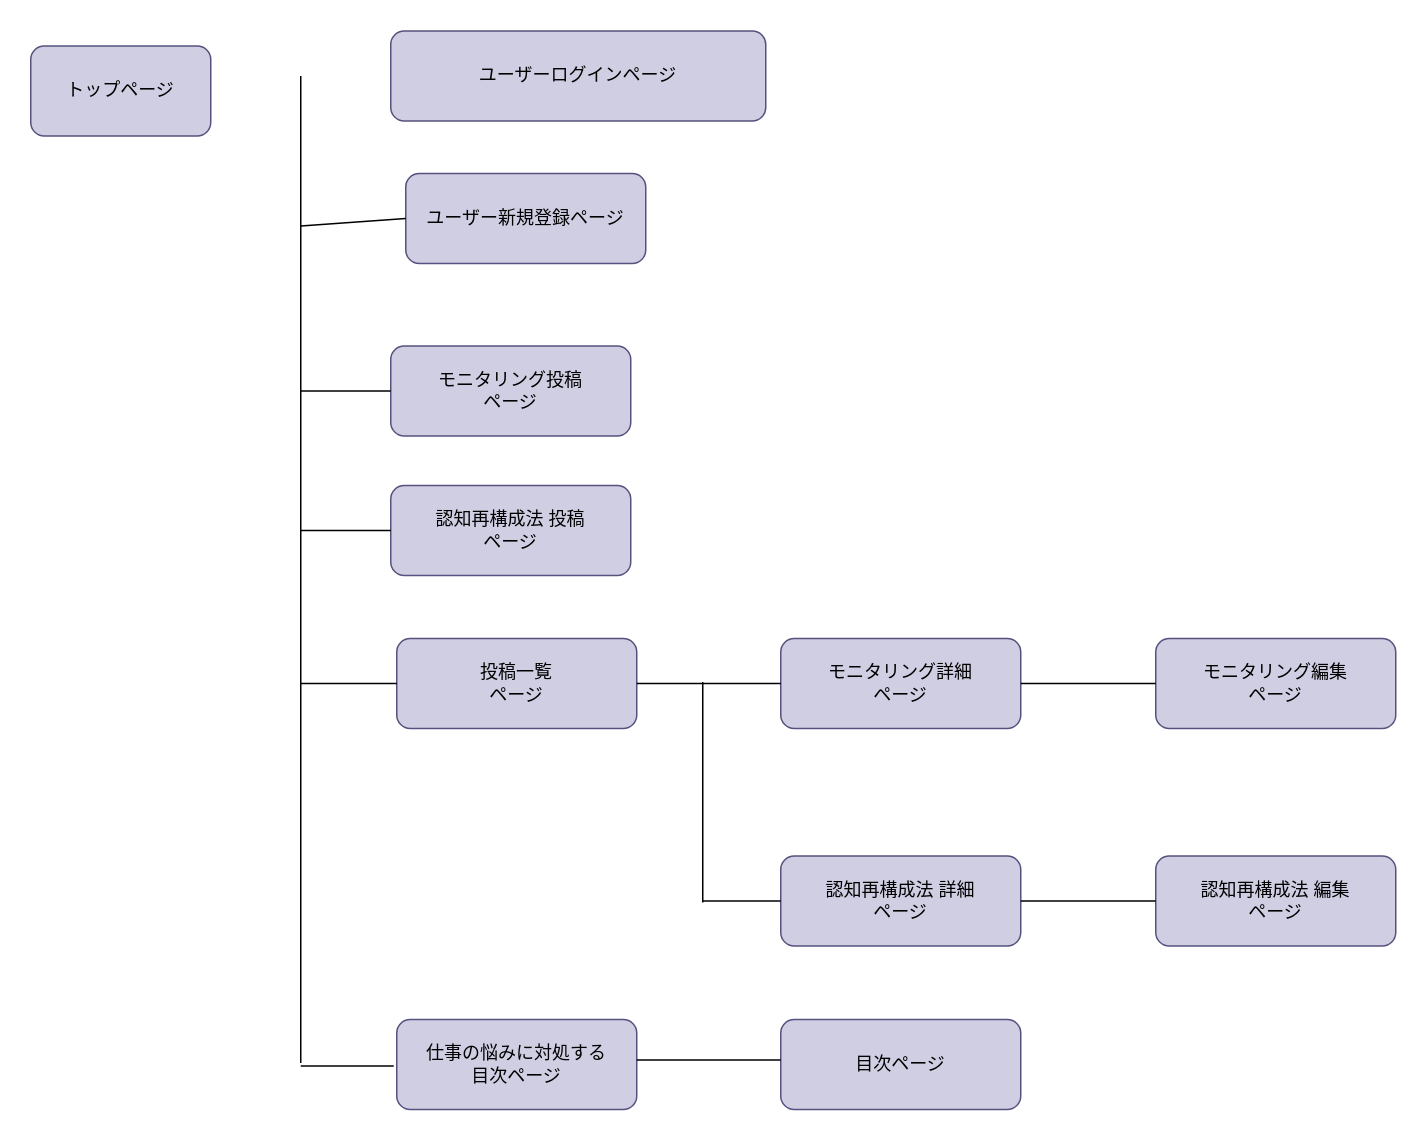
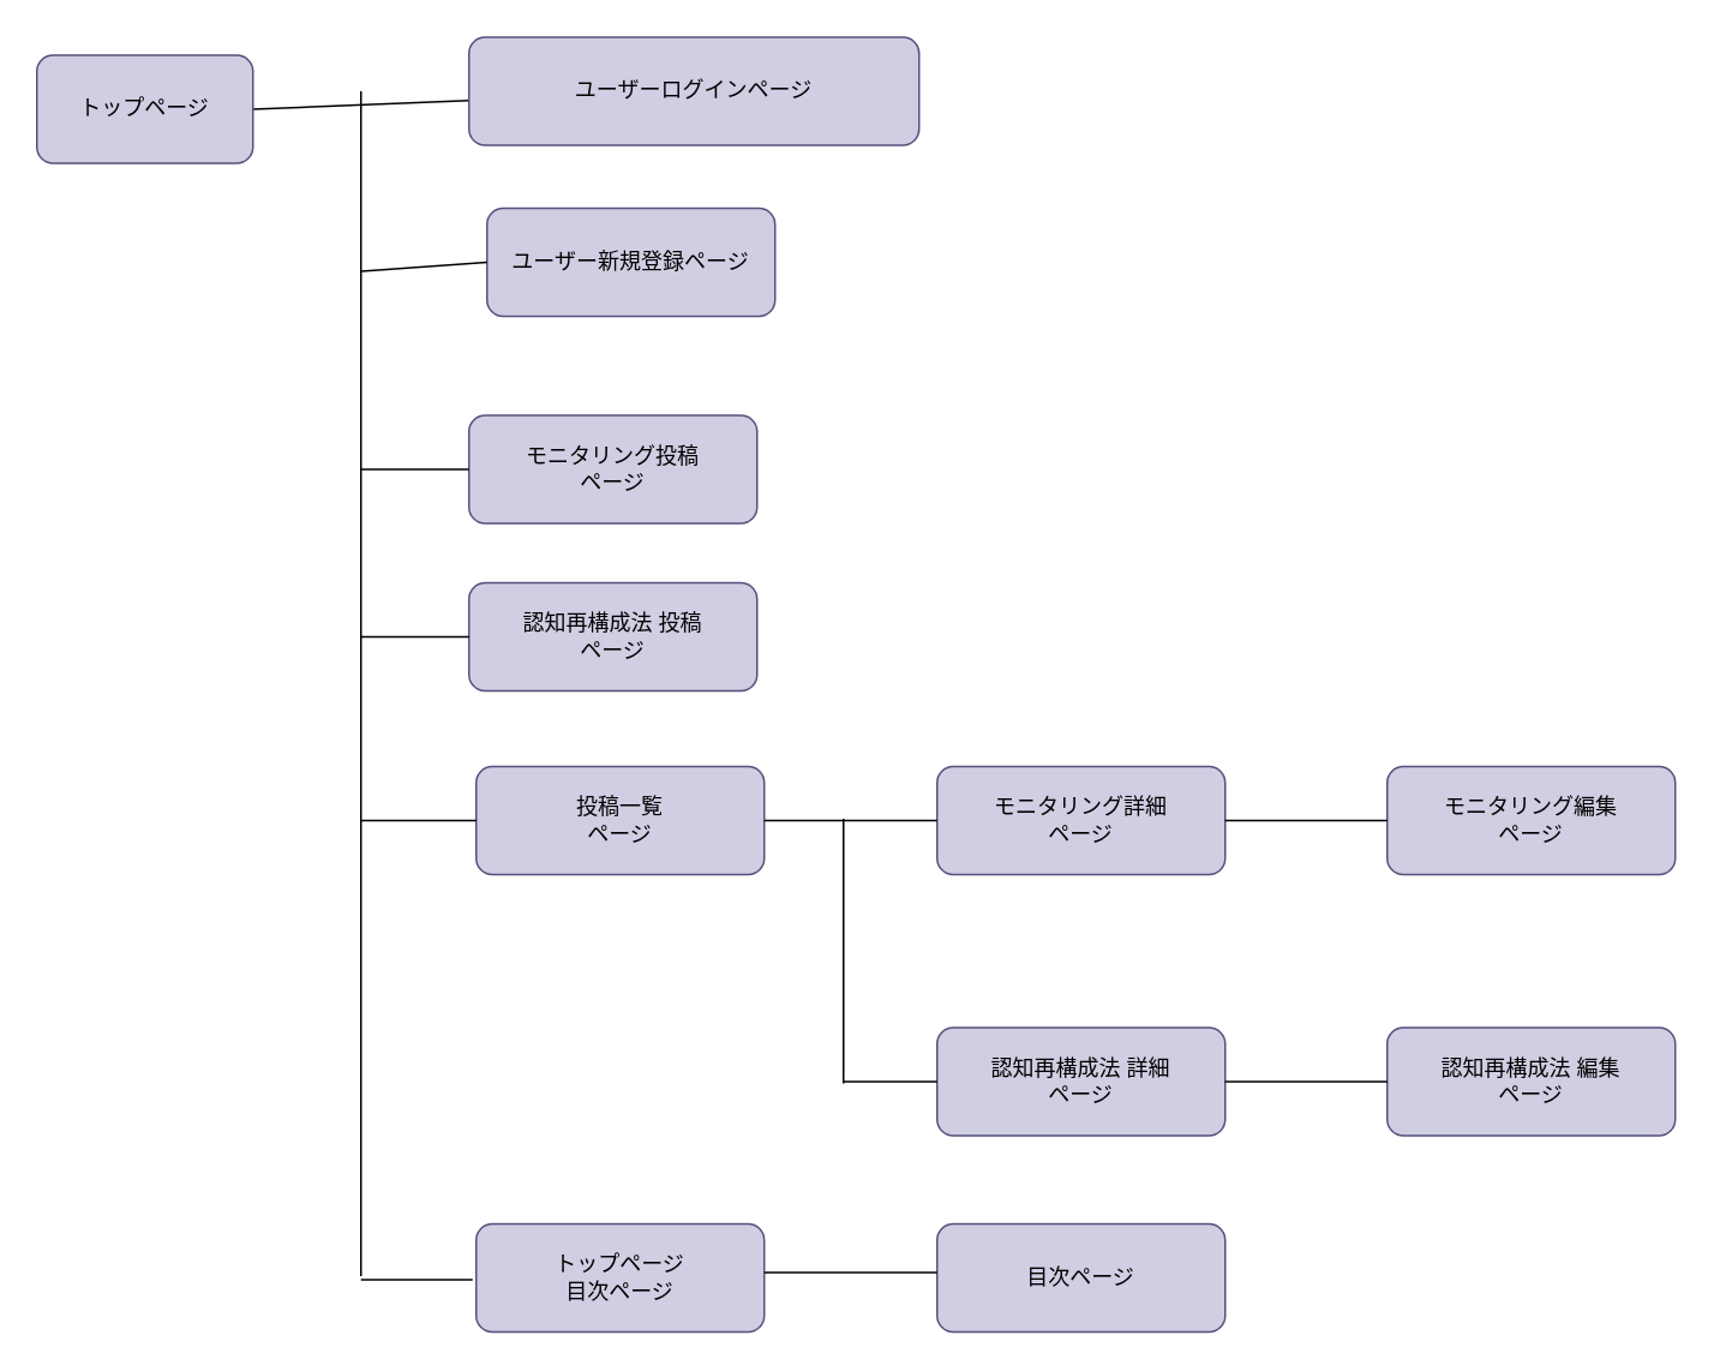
  <mxCell id="0" />
  <mxCell id="1" parent="0" />
+ <mxCell id="2" style="edgeStyle=none;html=1;exitX=1;exitY=0.5;exitDx=0;exitDy=0;fontColor=#000000;endArrow=none;endFill=0;strokeColor=#000000;" parent="1" source="3" target="4" edge="1"><mxGeometry relative="1" as="geometry" /></mxCell>
  <mxCell id="3" value="&lt;font color=&quot;#000000&quot;&gt;トップページ&lt;/font&gt;" style="rounded=1;whiteSpace=wrap;html=1;fillColor=#d0cee2;strokeColor=#56517e;" parent="1" vertex="1"><mxGeometry x="20" y="30" width="120" height="60" as="geometry" /></mxCell>
  <mxCell id="4" value="&lt;font color=&quot;#000000&quot;&gt;ユーザーログインページ&lt;/font&gt;" style="rounded=1;whiteSpace=wrap;html=1;fillColor=#d0cee2;strokeColor=#56517e;" parent="1" vertex="1"><mxGeometry x="260" y="20" width="250" height="60" as="geometry" /></mxCell>
  <mxCell id="5" value="&lt;font color=&quot;#000000&quot;&gt;ユーザー新規登録ページ&lt;/font&gt;" style="rounded=1;whiteSpace=wrap;html=1;fillColor=#d0cee2;strokeColor=#56517e;" parent="1" vertex="1"><mxGeometry x="270" y="115" width="160" height="60" as="geometry" /></mxCell>
  <mxCell id="6" value="&lt;font color=&quot;#000000&quot;&gt;モニタリング投稿&lt;/font&gt;&lt;span style=&quot;color: rgba(0, 0, 0, 0); font-family: monospace; font-size: 0px; text-align: start;&quot;&gt;%3CmxGraphModel%3E%3Croot%3E%3CmxCell%20id%3D%220%22%2F%3E%3CmxCell%20id%3D%221%22%20parent%3D%220%22%2F%3E%3CmxCell%20id%3D%222%22%20value%3D%22%26lt%3Bfont%20color%3D%26quot%3B%23000000%26quot%3B%26gt%3B%E3%83%A6%E3%83%BC%E3%82%B6%E3%83%BC%E6%96%B0%E8%A6%8F%E7%99%BB%E9%8C%B2%E3%83%9A%E3%83%BC%E3%82%B8%26lt%3B%2Ffont%26gt%3B%22%20style%3D%22rounded%3D1%3BwhiteSpace%3Dwrap%3Bhtml%3D1%3BfillColor%3D%23d0cee2%3BstrokeColor%3D%2356517e%3B%22%20vertex%3D%221%22%20parent%3D%221%22%3E%3CmxGeometry%20x%3D%22310%22%20y%3D%22160%22%20width%3D%22160%22%20height%3D%2260%22%20as%3D%22geometry%22%2F%3E%3C%2FmxCell%3E%3C%2Froot%3E%3C%2FmxGraphModel%3E&lt;/span&gt;&lt;font color=&quot;#000000&quot;&gt;&lt;br&gt;ページ&lt;/font&gt;" style="rounded=1;whiteSpace=wrap;html=1;fillColor=#d0cee2;strokeColor=#56517e;" parent="1" vertex="1"><mxGeometry x="260" y="230" width="160" height="60" as="geometry" /></mxCell>
  <mxCell id="7" value="&lt;font color=&quot;#000000&quot;&gt;投稿一覧&lt;/font&gt;&lt;span style=&quot;color: rgba(0, 0, 0, 0); font-family: monospace; font-size: 0px; text-align: start;&quot;&gt;%3CmxGraphModel%3E%3Croot%3E%3CmxCell%20id%3D%220%22%2F%3E%3CmxCell%20id%3D%221%22%20parent%3D%220%22%2F%3E%3CmxCell%20id%3D%222%22%20value%3D%22%26lt%3Bfont%20color%3D%26quot%3B%23000000%26quot%3B%26gt%3B%E3%83%A6%E3%83%BC%E3%82%B6%E3%83%BC%E6%96%B0%E8%A6%8F%E7%99%BB%E9%8C%B2%E3%83%9A%E3%83%BC%E3%82%B8%26lt%3B%2Ffont%26gt%3B%22%20style%3D%22rounded%3D1%3BwhiteSpace%3Dwrap%3Bhtml%3D1%3BfillColor%3D%23d0cee2%3BstrokeColor%3D%2356517e%3B%22%20vertex%3D%221%22%20parent%3D%221%22%3E%3CmxGeometry%20x%3D%22310%22%20y%3D%22160%22%20width%3D%22160%22%20height%3D%2260%22%20as%3D%22geometry%22%2F%3E%3C%2FmxCell%3E%3C%2Froot%3E%3C%2FmxGraphModel%3E&lt;/span&gt;&lt;font color=&quot;#000000&quot;&gt;&lt;br&gt;ページ&lt;/font&gt;" style="rounded=1;whiteSpace=wrap;html=1;fillColor=#d0cee2;strokeColor=#56517e;" parent="1" vertex="1"><mxGeometry x="264" y="425" width="160" height="60" as="geometry" /></mxCell>
  <mxCell id="8" value="&lt;font color=&quot;#000000&quot;&gt;モニタリング詳細&lt;/font&gt;&lt;span style=&quot;color: rgba(0, 0, 0, 0); font-family: monospace; font-size: 0px; text-align: start;&quot;&gt;%3CmxGraphModel%3E%3Croot%3E%3CmxCell%20id%3D%220%22%2F%3E%3CmxCell%20id%3D%221%22%20parent%3D%220%22%2F%3E%3CmxCell%20id%3D%222%22%20value%3D%22%26lt%3Bfont%20color%3D%26quot%3B%23000000%26quot%3B%26gt%3B%E3%83%A6%E3%83%BC%E3%82%B6%E3%83%BC%E6%96%B0%E8%A6%8F%E7%99%BB%E9%8C%B2%E3%83%9A%E3%83%BC%E3%82%B8%26lt%3B%2Ffont%26gt%3B%22%20style%3D%22rounded%3D1%3BwhiteSpace%3Dwrap%3Bhtml%3D1%3BfillColor%3D%23d0cee2%3BstrokeColor%3D%2356517e%3B%22%20vertex%3D%221%22%20parent%3D%221%22%3E%3CmxGeometry%20x%3D%22310%22%20y%3D%22160%22%20width%3D%22160%22%20height%3D%2260%22%20as%3D%22geometry%22%2F%3E%3C%2FmxCell%3E%3C%2Froot%3E%3C%2FmxGraphModel%3E完了&lt;br&gt;&lt;/span&gt;&lt;font color=&quot;#000000&quot;&gt;ページ&lt;/font&gt;" style="rounded=1;whiteSpace=wrap;html=1;fillColor=#d0cee2;strokeColor=#56517e;" parent="1" vertex="1"><mxGeometry x="520" y="425" width="160" height="60" as="geometry" /></mxCell>
  <mxCell id="9" value="&lt;font color=&quot;#000000&quot;&gt;モニタリング編集&lt;/font&gt;&lt;span style=&quot;color: rgba(0, 0, 0, 0); font-family: monospace; font-size: 0px; text-align: start;&quot;&gt;%3CmxGraphModel%3E%3Croot%3E%3CmxCell%20id%3D%220%22%2F%3E%3CmxCell%20id%3D%221%22%20parent%3D%220%22%2F%3E%3CmxCell%20id%3D%222%22%20value%3D%22%26lt%3Bfont%20color%3D%26quot%3B%23000000%26quot%3B%26gt%3B%E3%83%A6%E3%83%BC%E3%82%B6%E3%83%BC%E6%96%B0%E8%A6%8F%E7%99%BB%E9%8C%B2%E3%83%9A%E3%83%BC%E3%82%B8%26lt%3B%2Ffont%26gt%3B%22%20style%3D%22rounded%3D1%3BwhiteSpace%3Dwrap%3Bhtml%3D1%3BfillColor%3D%23d0cee2%3BstrokeColor%3D%2356517e%3B%22%20vertex%3D%221%22%20parent%3D%221%22%3E%3CmxGeometry%20x%3D%22310%22%20y%3D%22160%22%20width%3D%22160%22%20height%3D%2260%22%20as%3D%22geometry%22%2F%3E%3C%2FmxCell%3E%3C%2Froot%3E%3C%2FmxGraphModel%3E完了&lt;br&gt;&lt;/span&gt;&lt;font color=&quot;#000000&quot;&gt;ページ&lt;/font&gt;" style="rounded=1;whiteSpace=wrap;html=1;fillColor=#d0cee2;strokeColor=#56517e;" parent="1" vertex="1"><mxGeometry x="770" y="425" width="160" height="60" as="geometry" /></mxCell>
  <mxCell id="10" style="edgeStyle=none;html=1;fontColor=#000000;endArrow=none;endFill=0;strokeColor=#000000;" parent="1" edge="1"><mxGeometry relative="1" as="geometry"><mxPoint x="200" y="50" as="sourcePoint" /><mxPoint x="200" y="708" as="targetPoint" /></mxGeometry></mxCell>
  <mxCell id="11" style="edgeStyle=none;html=1;fontColor=#000000;endArrow=none;endFill=0;exitX=0;exitY=0.5;exitDx=0;exitDy=0;strokeColor=#000000;" parent="1" source="5" edge="1"><mxGeometry relative="1" as="geometry"><mxPoint x="210" y="60" as="sourcePoint" /><mxPoint x="200" y="150" as="targetPoint" /></mxGeometry></mxCell>
  <mxCell id="12" style="edgeStyle=none;html=1;fontColor=#000000;endArrow=none;endFill=0;exitX=0;exitY=0.5;exitDx=0;exitDy=0;strokeColor=#000000;" parent="1" source="6" edge="1"><mxGeometry relative="1" as="geometry"><mxPoint x="270" y="160" as="sourcePoint" /><mxPoint x="200" y="260" as="targetPoint" /></mxGeometry></mxCell>
  <mxCell id="13" style="edgeStyle=none;html=1;fontColor=#000000;endArrow=none;endFill=0;exitX=0;exitY=0.5;exitDx=0;exitDy=0;strokeColor=#000000;" parent="1" source="7" edge="1"><mxGeometry relative="1" as="geometry"><mxPoint x="270" y="270" as="sourcePoint" /><mxPoint x="200" y="455" as="targetPoint" /></mxGeometry></mxCell>
  <mxCell id="14" value="" style="endArrow=none;html=1;fontColor=#000000;entryX=1;entryY=0.5;entryDx=0;entryDy=0;exitX=0;exitY=0.5;exitDx=0;exitDy=0;strokeColor=#000000;" parent="1" source="8" target="7" edge="1"><mxGeometry width="50" height="50" relative="1" as="geometry"><mxPoint x="530" y="270" as="sourcePoint" /><mxPoint x="430" y="270" as="targetPoint" /></mxGeometry></mxCell>
  <mxCell id="15" value="" style="endArrow=none;html=1;fontColor=#000000;entryX=1;entryY=0.5;entryDx=0;entryDy=0;strokeColor=#000000;" parent="1" source="9" target="8" edge="1"><mxGeometry width="50" height="50" relative="1" as="geometry"><mxPoint x="530" y="370" as="sourcePoint" /><mxPoint x="430" y="370" as="targetPoint" /></mxGeometry></mxCell>
  <mxCell id="16" value="&lt;font color=&quot;#000000&quot;&gt;認知再構成法 投稿&lt;/font&gt;&lt;span style=&quot;color: rgba(0, 0, 0, 0); font-family: monospace; font-size: 0px; text-align: start;&quot;&gt;%3CmxGraphModel%3E%3Croot%3E%3CmxCell%20id%3D%220%22%2F%3E%3CmxCell%20id%3D%221%22%20parent%3D%220%22%2F%3E%3CmxCell%20id%3D%222%22%20value%3D%22%26lt%3Bfont%20color%3D%26quot%3B%23000000%26quot%3B%26gt%3B%E3%83%A6%E3%83%BC%E3%82%B6%E3%83%BC%E6%96%B0%E8%A6%8F%E7%99%BB%E9%8C%B2%E3%83%9A%E3%83%BC%E3%82%B8%26lt%3B%2Ffont%26gt%3B%22%20style%3D%22rounded%3D1%3BwhiteSpace%3Dwrap%3Bhtml%3D1%3BfillColor%3D%23d0cee2%3BstrokeColor%3D%2356517e%3B%22%20vertex%3D%221%22%20parent%3D%221%22%3E%3CmxGeometry%20x%3D%22310%22%20y%3D%22160%22%20width%3D%22160%22%20height%3D%2260%22%20as%3D%22geometry%22%2F%3E%3C%2FmxCell%3E%3C%2Froot%3E%3C%2FmxGraphModel%3E&lt;/span&gt;&lt;font color=&quot;#000000&quot;&gt;&lt;br&gt;ページ&lt;/font&gt;" style="rounded=1;whiteSpace=wrap;html=1;fillColor=#d0cee2;strokeColor=#56517e;" parent="1" vertex="1"><mxGeometry x="260" y="323" width="160" height="60" as="geometry" /></mxCell>
  <mxCell id="17" value="&lt;span style=&quot;color: rgb(0, 0, 0);&quot;&gt;認知再構成法&lt;/span&gt;&lt;font color=&quot;#000000&quot;&gt;&amp;nbsp;詳細&lt;/font&gt;&lt;span style=&quot;color: rgba(0, 0, 0, 0); font-family: monospace; font-size: 0px; text-align: start;&quot;&gt;%3CmxGraphModel%3E%3Croot%3E%3CmxCell%20id%3D%220%22%2F%3E%3CmxCell%20id%3D%221%22%20parent%3D%220%22%2F%3E%3CmxCell%20id%3D%222%22%20value%3D%22%26lt%3Bfont%20color%3D%26quot%3B%23000000%26quot%3B%26gt%3B%E3%83%A6%E3%83%BC%E3%82%B6%E3%83%BC%E6%96%B0%E8%A6%8F%E7%99%BB%E9%8C%B2%E3%83%9A%E3%83%BC%E3%82%B8%26lt%3B%2Ffont%26gt%3B%22%20style%3D%22rounded%3D1%3BwhiteSpace%3Dwrap%3Bhtml%3D1%3BfillColor%3D%23d0cee2%3BstrokeColor%3D%2356517e%3B%22%20vertex%3D%221%22%20parent%3D%221%22%3E%3CmxGeometry%20x%3D%22310%22%20y%3D%22160%22%20width%3D%22160%22%20height%3D%2260%22%20as%3D%22geometry%22%2F%3E%3C%2FmxCell%3E%3C%2Froot%3E%3C%2FmxGraphModel%3E&lt;/span&gt;&lt;font color=&quot;#000000&quot;&gt;&lt;br&gt;ページ&lt;/font&gt;" style="rounded=1;whiteSpace=wrap;html=1;fillColor=#d0cee2;strokeColor=#56517e;" parent="1" vertex="1"><mxGeometry x="520" y="570" width="160" height="60" as="geometry" /></mxCell>
  <mxCell id="18" value="&lt;span style=&quot;color: rgb(0, 0, 0);&quot;&gt;認知再構成法&lt;/span&gt;&lt;font color=&quot;#000000&quot;&gt;&amp;nbsp;編集&lt;/font&gt;&lt;span style=&quot;color: rgba(0, 0, 0, 0); font-family: monospace; font-size: 0px; text-align: start;&quot;&gt;%3CmxGraphModel%3E%3Croot%3E%3CmxCell%20id%3D%220%22%2F%3E%3CmxCell%20id%3D%221%22%20parent%3D%220%22%2F%3E%3CmxCell%20id%3D%222%22%20value%3D%22%26lt%3Bfont%20color%3D%26quot%3B%23000000%26quot%3B%26gt%3B%E3%83%A6%E3%83%BC%E3%82%B6%E3%83%BC%E6%96%B0%E8%A6%8F%E7%99%BB%E9%8C%B2%E3%83%9A%E3%83%BC%E3%82%B8%26lt%3B%2Ffont%26gt%3B%22%20style%3D%22rounded%3D1%3BwhiteSpace%3Dwrap%3Bhtml%3D1%3BfillColor%3D%23d0cee2%3BstrokeColor%3D%2356517e%3B%22%20vertex%3D%221%22%20parent%3D%221%22%3E%3CmxGeometry%20x%3D%22310%22%20y%3D%22160%22%20width%3D%22160%22%20height%3D%2260%22%20as%3D%22geometry%22%2F%3E%3C%2FmxCell%3E%3C%2Froot%3E%3C%2FmxGraphModel%3E&lt;/span&gt;&lt;font color=&quot;#000000&quot;&gt;&lt;br&gt;ページ&lt;/font&gt;" style="rounded=1;whiteSpace=wrap;html=1;fillColor=#d0cee2;strokeColor=#56517e;" parent="1" vertex="1"><mxGeometry x="770" y="570" width="160" height="60" as="geometry" /></mxCell>
  <mxCell id="19" style="edgeStyle=none;html=1;fontColor=#000000;endArrow=none;endFill=0;exitX=0;exitY=0.5;exitDx=0;exitDy=0;strokeColor=#000000;" parent="1" source="16" edge="1"><mxGeometry relative="1" as="geometry"><mxPoint x="270" y="370" as="sourcePoint" /><mxPoint x="200" y="353" as="targetPoint" /></mxGeometry></mxCell>
  <mxCell id="20" style="edgeStyle=none;html=1;fontColor=#000000;endArrow=none;endFill=0;strokeColor=#000000;" parent="1" edge="1"><mxGeometry relative="1" as="geometry"><mxPoint x="468" y="601" as="sourcePoint" /><mxPoint x="468" y="454" as="targetPoint" /></mxGeometry></mxCell>
  <mxCell id="21" style="edgeStyle=none;html=1;fontColor=#000000;endArrow=none;endFill=0;exitX=0;exitY=0.5;exitDx=0;exitDy=0;strokeColor=#000000;" parent="1" source="17" edge="1"><mxGeometry relative="1" as="geometry"><mxPoint x="480" y="590" as="sourcePoint" /><mxPoint x="468" y="600" as="targetPoint" /></mxGeometry></mxCell>
  <mxCell id="22" style="edgeStyle=none;html=1;fontColor=#000000;endArrow=none;endFill=0;exitX=0;exitY=0.5;exitDx=0;exitDy=0;entryX=1;entryY=0.5;entryDx=0;entryDy=0;strokeColor=#000000;" parent="1" source="18" target="17" edge="1"><mxGeometry relative="1" as="geometry"><mxPoint x="810" y="540" as="sourcePoint" /><mxPoint x="710" y="540" as="targetPoint" /></mxGeometry></mxCell>
- <mxCell id="23" value="&lt;font color=&quot;#000000&quot;&gt;仕事の悩みに対処する&lt;br&gt;目次ページ&lt;/font&gt;" style="rounded=1;whiteSpace=wrap;html=1;fillColor=#d0cee2;strokeColor=#56517e;" vertex="1" parent="1"><mxGeometry x="264" y="679" width="160" height="60" as="geometry" /></mxCell>
+ <mxCell id="23" value="&lt;font color=&quot;#000000&quot;&gt;トップページ&lt;br&gt;目次ページ&lt;/font&gt;" style="rounded=1;whiteSpace=wrap;html=1;fillColor=#d0cee2;strokeColor=#56517e;" vertex="1" parent="1"><mxGeometry x="264" y="679" width="160" height="60" as="geometry" /></mxCell>
  <mxCell id="24" value="&lt;font color=&quot;#000000&quot;&gt;目次ページ&lt;/font&gt;" style="rounded=1;whiteSpace=wrap;html=1;fillColor=#d0cee2;strokeColor=#56517e;" vertex="1" parent="1"><mxGeometry x="520" y="679" width="160" height="60" as="geometry" /></mxCell>
  <mxCell id="25" style="edgeStyle=none;html=1;fontColor=#000000;endArrow=none;endFill=0;strokeColor=#000000;" edge="1" parent="1"><mxGeometry relative="1" as="geometry"><mxPoint x="262" y="710" as="sourcePoint" /><mxPoint x="200" y="710" as="targetPoint" /></mxGeometry></mxCell>
  <mxCell id="26" value="" style="endArrow=none;html=1;fontColor=#000000;entryX=1;entryY=0.5;entryDx=0;entryDy=0;exitX=0;exitY=0.5;exitDx=0;exitDy=0;strokeColor=#000000;" edge="1" parent="1"><mxGeometry width="50" height="50" relative="1" as="geometry"><mxPoint x="520" y="706" as="sourcePoint" /><mxPoint x="424" y="706" as="targetPoint" /></mxGeometry></mxCell>
